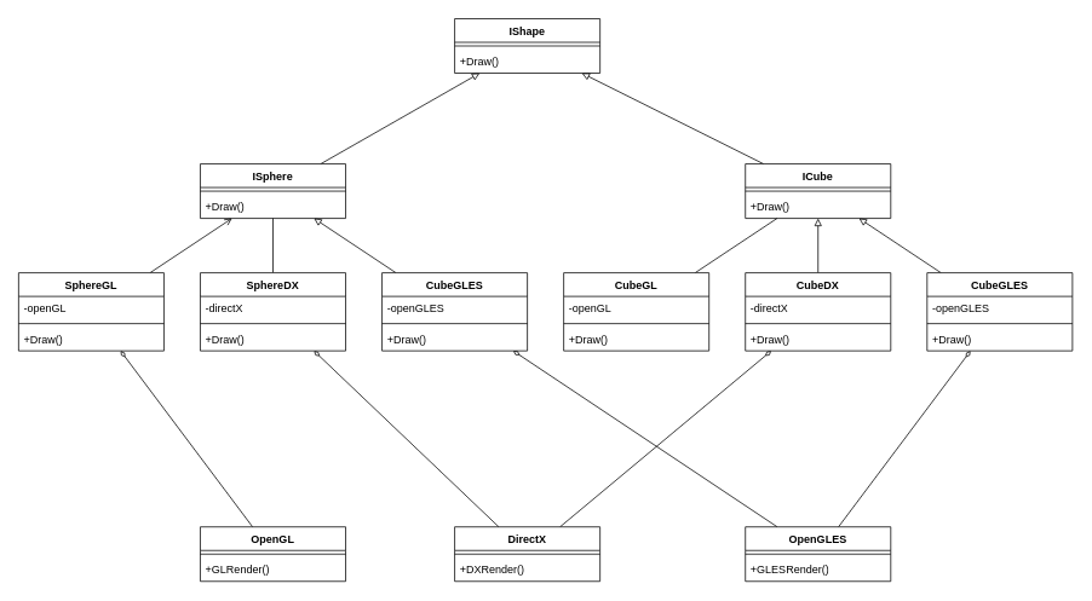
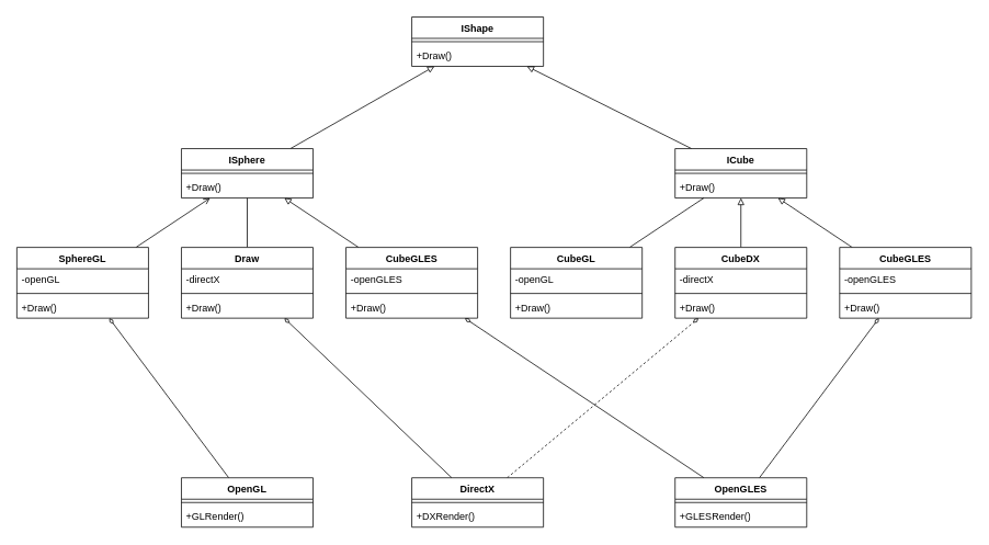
  <mxCell id="0" />
  <mxCell id="1" parent="0" />
  <mxCell id="2" style="edgeStyle=none;rounded=0;orthogonalLoop=1;jettySize=auto;html=1;endArrow=block;endFill=0;" edge="1" parent="1" source="3" target="25"><mxGeometry relative="1" as="geometry" /></mxCell>
  <mxCell id="3" value="ISphere" style="swimlane;fontStyle=1;align=center;verticalAlign=top;childLayout=stackLayout;horizontal=1;startSize=26;horizontalStack=0;resizeParent=1;resizeParentMax=0;resizeLast=0;collapsible=1;marginBottom=0;whiteSpace=wrap;html=1;" vertex="1" parent="1"><mxGeometry x="220" y="180" width="160" height="60" as="geometry" /></mxCell>
  <mxCell id="4" value="" style="line;strokeWidth=1;fillColor=none;align=left;verticalAlign=middle;spacingTop=-1;spacingLeft=3;spacingRight=3;rotatable=0;labelPosition=right;points=[];portConstraint=eastwest;strokeColor=inherit;" vertex="1" parent="3"><mxGeometry y="26" width="160" height="8" as="geometry" /></mxCell>
  <mxCell id="5" value="+Draw()" style="text;strokeColor=none;fillColor=none;align=left;verticalAlign=top;spacingLeft=4;spacingRight=4;overflow=hidden;rotatable=0;points=[[0,0.5],[1,0.5]];portConstraint=eastwest;whiteSpace=wrap;html=1;" vertex="1" parent="3"><mxGeometry y="34" width="160" height="26" as="geometry" /></mxCell>
  <mxCell id="6" style="edgeStyle=none;rounded=0;orthogonalLoop=1;jettySize=auto;html=1;endArrow=diamondThin;endFill=0;" edge="1" parent="1" source="7" target="16"><mxGeometry relative="1" as="geometry" /></mxCell>
  <mxCell id="7" value="OpenGL" style="swimlane;fontStyle=1;align=center;verticalAlign=top;childLayout=stackLayout;horizontal=1;startSize=26;horizontalStack=0;resizeParent=1;resizeParentMax=0;resizeLast=0;collapsible=1;marginBottom=0;whiteSpace=wrap;html=1;" vertex="1" parent="1"><mxGeometry x="220" y="580" width="160" height="60" as="geometry" /></mxCell>
  <mxCell id="8" value="" style="line;strokeWidth=1;fillColor=none;align=left;verticalAlign=middle;spacingTop=-1;spacingLeft=3;spacingRight=3;rotatable=0;labelPosition=right;points=[];portConstraint=eastwest;strokeColor=inherit;" vertex="1" parent="7"><mxGeometry y="26" width="160" height="8" as="geometry" /></mxCell>
  <mxCell id="9" value="+GLRender()" style="text;strokeColor=none;fillColor=none;align=left;verticalAlign=top;spacingLeft=4;spacingRight=4;overflow=hidden;rotatable=0;points=[[0,0.5],[1,0.5]];portConstraint=eastwest;whiteSpace=wrap;html=1;" vertex="1" parent="7"><mxGeometry y="34" width="160" height="26" as="geometry" /></mxCell>
  <mxCell id="10" style="edgeStyle=none;rounded=0;orthogonalLoop=1;jettySize=auto;html=1;endArrow=diamondThin;endFill=0;" edge="1" parent="1" source="12" target="21"><mxGeometry relative="1" as="geometry" /></mxCell>
- <mxCell id="11" style="edgeStyle=none;rounded=0;orthogonalLoop=1;jettySize=auto;html=1;endArrow=diamondThin;endFill=0;" edge="1" parent="1" source="12" target="38"><mxGeometry relative="1" as="geometry" /></mxCell>
+ <mxCell id="11" style="edgeStyle=none;rounded=0;orthogonalLoop=1;jettySize=auto;html=1;endArrow=diamondThin;endFill=0;dashed=1;" edge="1" parent="1" source="12" target="38"><mxGeometry relative="1" as="geometry" /></mxCell>
  <mxCell id="12" value="DirectX" style="swimlane;fontStyle=1;align=center;verticalAlign=top;childLayout=stackLayout;horizontal=1;startSize=26;horizontalStack=0;resizeParent=1;resizeParentMax=0;resizeLast=0;collapsible=1;marginBottom=0;whiteSpace=wrap;html=1;" vertex="1" parent="1"><mxGeometry x="500" y="580" width="160" height="60" as="geometry" /></mxCell>
  <mxCell id="13" value="" style="line;strokeWidth=1;fillColor=none;align=left;verticalAlign=middle;spacingTop=-1;spacingLeft=3;spacingRight=3;rotatable=0;labelPosition=right;points=[];portConstraint=eastwest;strokeColor=inherit;" vertex="1" parent="12"><mxGeometry y="26" width="160" height="8" as="geometry" /></mxCell>
  <mxCell id="14" value="+DXRender()" style="text;strokeColor=none;fillColor=none;align=left;verticalAlign=top;spacingLeft=4;spacingRight=4;overflow=hidden;rotatable=0;points=[[0,0.5],[1,0.5]];portConstraint=eastwest;whiteSpace=wrap;html=1;" vertex="1" parent="12"><mxGeometry y="34" width="160" height="26" as="geometry" /></mxCell>
  <mxCell id="15" style="edgeStyle=none;rounded=0;orthogonalLoop=1;jettySize=auto;html=1;endArrow=open;endFill=0;" edge="1" parent="1" source="16" target="3"><mxGeometry relative="1" as="geometry" /></mxCell>
  <mxCell id="16" value="SphereGL" style="swimlane;fontStyle=1;align=center;verticalAlign=top;childLayout=stackLayout;horizontal=1;startSize=26;horizontalStack=0;resizeParent=1;resizeParentMax=0;resizeLast=0;collapsible=1;marginBottom=0;whiteSpace=wrap;html=1;" vertex="1" parent="1"><mxGeometry x="20" y="300" width="160" height="86" as="geometry" /></mxCell>
  <mxCell id="17" value="-openGL" style="text;strokeColor=none;fillColor=none;align=left;verticalAlign=top;spacingLeft=4;spacingRight=4;overflow=hidden;rotatable=0;points=[[0,0.5],[1,0.5]];portConstraint=eastwest;whiteSpace=wrap;html=1;" vertex="1" parent="16"><mxGeometry y="26" width="160" height="26" as="geometry" /></mxCell>
  <mxCell id="18" value="" style="line;strokeWidth=1;fillColor=none;align=left;verticalAlign=middle;spacingTop=-1;spacingLeft=3;spacingRight=3;rotatable=0;labelPosition=right;points=[];portConstraint=eastwest;strokeColor=inherit;" vertex="1" parent="16"><mxGeometry y="52" width="160" height="8" as="geometry" /></mxCell>
  <mxCell id="19" value="+Draw()" style="text;strokeColor=none;fillColor=none;align=left;verticalAlign=top;spacingLeft=4;spacingRight=4;overflow=hidden;rotatable=0;points=[[0,0.5],[1,0.5]];portConstraint=eastwest;whiteSpace=wrap;html=1;" vertex="1" parent="16"><mxGeometry y="60" width="160" height="26" as="geometry" /></mxCell>
  <mxCell id="20" style="edgeStyle=none;rounded=0;orthogonalLoop=1;jettySize=auto;html=1;endArrow=none;endFill=0;" edge="1" parent="1" source="21" target="3"><mxGeometry relative="1" as="geometry" /></mxCell>
- <mxCell id="21" value="SphereDX" style="swimlane;fontStyle=1;align=center;verticalAlign=top;childLayout=stackLayout;horizontal=1;startSize=26;horizontalStack=0;resizeParent=1;resizeParentMax=0;resizeLast=0;collapsible=1;marginBottom=0;whiteSpace=wrap;html=1;" vertex="1" parent="1"><mxGeometry x="220" y="300" width="160" height="86" as="geometry" /></mxCell>
+ <mxCell id="21" value="Draw" style="swimlane;fontStyle=1;align=center;verticalAlign=top;childLayout=stackLayout;horizontal=1;startSize=26;horizontalStack=0;resizeParent=1;resizeParentMax=0;resizeLast=0;collapsible=1;marginBottom=0;whiteSpace=wrap;html=1;" vertex="1" parent="1"><mxGeometry x="220" y="300" width="160" height="86" as="geometry" /></mxCell>
  <mxCell id="22" value="-directX" style="text;strokeColor=none;fillColor=none;align=left;verticalAlign=top;spacingLeft=4;spacingRight=4;overflow=hidden;rotatable=0;points=[[0,0.5],[1,0.5]];portConstraint=eastwest;whiteSpace=wrap;html=1;" vertex="1" parent="21"><mxGeometry y="26" width="160" height="26" as="geometry" /></mxCell>
  <mxCell id="23" value="" style="line;strokeWidth=1;fillColor=none;align=left;verticalAlign=middle;spacingTop=-1;spacingLeft=3;spacingRight=3;rotatable=0;labelPosition=right;points=[];portConstraint=eastwest;strokeColor=inherit;" vertex="1" parent="21"><mxGeometry y="52" width="160" height="8" as="geometry" /></mxCell>
  <mxCell id="24" value="+Draw()" style="text;strokeColor=none;fillColor=none;align=left;verticalAlign=top;spacingLeft=4;spacingRight=4;overflow=hidden;rotatable=0;points=[[0,0.5],[1,0.5]];portConstraint=eastwest;whiteSpace=wrap;html=1;" vertex="1" parent="21"><mxGeometry y="60" width="160" height="26" as="geometry" /></mxCell>
  <mxCell id="25" value="IShape" style="swimlane;fontStyle=1;align=center;verticalAlign=top;childLayout=stackLayout;horizontal=1;startSize=26;horizontalStack=0;resizeParent=1;resizeParentMax=0;resizeLast=0;collapsible=1;marginBottom=0;whiteSpace=wrap;html=1;" vertex="1" parent="1"><mxGeometry x="500" y="20" width="160" height="60" as="geometry" /></mxCell>
  <mxCell id="26" value="" style="line;strokeWidth=1;fillColor=none;align=left;verticalAlign=middle;spacingTop=-1;spacingLeft=3;spacingRight=3;rotatable=0;labelPosition=right;points=[];portConstraint=eastwest;strokeColor=inherit;" vertex="1" parent="25"><mxGeometry y="26" width="160" height="8" as="geometry" /></mxCell>
  <mxCell id="27" value="+Draw()" style="text;strokeColor=none;fillColor=none;align=left;verticalAlign=top;spacingLeft=4;spacingRight=4;overflow=hidden;rotatable=0;points=[[0,0.5],[1,0.5]];portConstraint=eastwest;whiteSpace=wrap;html=1;" vertex="1" parent="25"><mxGeometry y="34" width="160" height="26" as="geometry" /></mxCell>
  <mxCell id="28" style="edgeStyle=none;rounded=0;orthogonalLoop=1;jettySize=auto;html=1;endArrow=block;endFill=0;" edge="1" parent="1" source="29" target="25"><mxGeometry relative="1" as="geometry" /></mxCell>
  <mxCell id="29" value="ICube" style="swimlane;fontStyle=1;align=center;verticalAlign=top;childLayout=stackLayout;horizontal=1;startSize=26;horizontalStack=0;resizeParent=1;resizeParentMax=0;resizeLast=0;collapsible=1;marginBottom=0;whiteSpace=wrap;html=1;" vertex="1" parent="1"><mxGeometry x="820" y="180" width="160" height="60" as="geometry" /></mxCell>
  <mxCell id="30" value="" style="line;strokeWidth=1;fillColor=none;align=left;verticalAlign=middle;spacingTop=-1;spacingLeft=3;spacingRight=3;rotatable=0;labelPosition=right;points=[];portConstraint=eastwest;strokeColor=inherit;" vertex="1" parent="29"><mxGeometry y="26" width="160" height="8" as="geometry" /></mxCell>
  <mxCell id="31" value="+Draw()" style="text;strokeColor=none;fillColor=none;align=left;verticalAlign=top;spacingLeft=4;spacingRight=4;overflow=hidden;rotatable=0;points=[[0,0.5],[1,0.5]];portConstraint=eastwest;whiteSpace=wrap;html=1;" vertex="1" parent="29"><mxGeometry y="34" width="160" height="26" as="geometry" /></mxCell>
  <mxCell id="32" style="edgeStyle=none;rounded=0;orthogonalLoop=1;jettySize=auto;html=1;endArrow=none;endFill=0;" edge="1" parent="1" source="33" target="29"><mxGeometry relative="1" as="geometry" /></mxCell>
  <mxCell id="33" value="CubeGL" style="swimlane;fontStyle=1;align=center;verticalAlign=top;childLayout=stackLayout;horizontal=1;startSize=26;horizontalStack=0;resizeParent=1;resizeParentMax=0;resizeLast=0;collapsible=1;marginBottom=0;whiteSpace=wrap;html=1;" vertex="1" parent="1"><mxGeometry x="620" y="300" width="160" height="86" as="geometry" /></mxCell>
  <mxCell id="34" value="-openGL" style="text;strokeColor=none;fillColor=none;align=left;verticalAlign=top;spacingLeft=4;spacingRight=4;overflow=hidden;rotatable=0;points=[[0,0.5],[1,0.5]];portConstraint=eastwest;whiteSpace=wrap;html=1;" vertex="1" parent="33"><mxGeometry y="26" width="160" height="26" as="geometry" /></mxCell>
  <mxCell id="35" value="" style="line;strokeWidth=1;fillColor=none;align=left;verticalAlign=middle;spacingTop=-1;spacingLeft=3;spacingRight=3;rotatable=0;labelPosition=right;points=[];portConstraint=eastwest;strokeColor=inherit;" vertex="1" parent="33"><mxGeometry y="52" width="160" height="8" as="geometry" /></mxCell>
  <mxCell id="36" value="+Draw()" style="text;strokeColor=none;fillColor=none;align=left;verticalAlign=top;spacingLeft=4;spacingRight=4;overflow=hidden;rotatable=0;points=[[0,0.5],[1,0.5]];portConstraint=eastwest;whiteSpace=wrap;html=1;" vertex="1" parent="33"><mxGeometry y="60" width="160" height="26" as="geometry" /></mxCell>
  <mxCell id="37" style="edgeStyle=none;rounded=0;orthogonalLoop=1;jettySize=auto;html=1;endArrow=block;endFill=0;" edge="1" parent="1" source="38" target="29"><mxGeometry relative="1" as="geometry" /></mxCell>
  <mxCell id="38" value="CubeDX" style="swimlane;fontStyle=1;align=center;verticalAlign=top;childLayout=stackLayout;horizontal=1;startSize=26;horizontalStack=0;resizeParent=1;resizeParentMax=0;resizeLast=0;collapsible=1;marginBottom=0;whiteSpace=wrap;html=1;" vertex="1" parent="1"><mxGeometry x="820" y="300" width="160" height="86" as="geometry" /></mxCell>
  <mxCell id="39" value="-directX" style="text;strokeColor=none;fillColor=none;align=left;verticalAlign=top;spacingLeft=4;spacingRight=4;overflow=hidden;rotatable=0;points=[[0,0.5],[1,0.5]];portConstraint=eastwest;whiteSpace=wrap;html=1;" vertex="1" parent="38"><mxGeometry y="26" width="160" height="26" as="geometry" /></mxCell>
  <mxCell id="40" value="" style="line;strokeWidth=1;fillColor=none;align=left;verticalAlign=middle;spacingTop=-1;spacingLeft=3;spacingRight=3;rotatable=0;labelPosition=right;points=[];portConstraint=eastwest;strokeColor=inherit;" vertex="1" parent="38"><mxGeometry y="52" width="160" height="8" as="geometry" /></mxCell>
  <mxCell id="41" value="+Draw()" style="text;strokeColor=none;fillColor=none;align=left;verticalAlign=top;spacingLeft=4;spacingRight=4;overflow=hidden;rotatable=0;points=[[0,0.5],[1,0.5]];portConstraint=eastwest;whiteSpace=wrap;html=1;" vertex="1" parent="38"><mxGeometry y="60" width="160" height="26" as="geometry" /></mxCell>
  <mxCell id="42" style="edgeStyle=none;rounded=0;orthogonalLoop=1;jettySize=auto;html=1;endArrow=block;endFill=0;" edge="1" parent="1" source="43" target="29"><mxGeometry relative="1" as="geometry" /></mxCell>
  <mxCell id="43" value="CubeGLES" style="swimlane;fontStyle=1;align=center;verticalAlign=top;childLayout=stackLayout;horizontal=1;startSize=26;horizontalStack=0;resizeParent=1;resizeParentMax=0;resizeLast=0;collapsible=1;marginBottom=0;whiteSpace=wrap;html=1;" vertex="1" parent="1"><mxGeometry x="1020" y="300" width="160" height="86" as="geometry" /></mxCell>
  <mxCell id="44" value="-openGLES" style="text;strokeColor=none;fillColor=none;align=left;verticalAlign=top;spacingLeft=4;spacingRight=4;overflow=hidden;rotatable=0;points=[[0,0.5],[1,0.5]];portConstraint=eastwest;whiteSpace=wrap;html=1;" vertex="1" parent="43"><mxGeometry y="26" width="160" height="26" as="geometry" /></mxCell>
  <mxCell id="45" value="" style="line;strokeWidth=1;fillColor=none;align=left;verticalAlign=middle;spacingTop=-1;spacingLeft=3;spacingRight=3;rotatable=0;labelPosition=right;points=[];portConstraint=eastwest;strokeColor=inherit;" vertex="1" parent="43"><mxGeometry y="52" width="160" height="8" as="geometry" /></mxCell>
  <mxCell id="46" value="+Draw()" style="text;strokeColor=none;fillColor=none;align=left;verticalAlign=top;spacingLeft=4;spacingRight=4;overflow=hidden;rotatable=0;points=[[0,0.5],[1,0.5]];portConstraint=eastwest;whiteSpace=wrap;html=1;" vertex="1" parent="43"><mxGeometry y="60" width="160" height="26" as="geometry" /></mxCell>
  <mxCell id="47" style="edgeStyle=none;rounded=0;orthogonalLoop=1;jettySize=auto;html=1;endArrow=block;endFill=0;" edge="1" parent="1" source="48" target="3"><mxGeometry relative="1" as="geometry" /></mxCell>
  <mxCell id="48" value="CubeGLES" style="swimlane;fontStyle=1;align=center;verticalAlign=top;childLayout=stackLayout;horizontal=1;startSize=26;horizontalStack=0;resizeParent=1;resizeParentMax=0;resizeLast=0;collapsible=1;marginBottom=0;whiteSpace=wrap;html=1;" vertex="1" parent="1"><mxGeometry x="420" y="300" width="160" height="86" as="geometry" /></mxCell>
  <mxCell id="49" value="-openGLES" style="text;strokeColor=none;fillColor=none;align=left;verticalAlign=top;spacingLeft=4;spacingRight=4;overflow=hidden;rotatable=0;points=[[0,0.5],[1,0.5]];portConstraint=eastwest;whiteSpace=wrap;html=1;" vertex="1" parent="48"><mxGeometry y="26" width="160" height="26" as="geometry" /></mxCell>
  <mxCell id="50" value="" style="line;strokeWidth=1;fillColor=none;align=left;verticalAlign=middle;spacingTop=-1;spacingLeft=3;spacingRight=3;rotatable=0;labelPosition=right;points=[];portConstraint=eastwest;strokeColor=inherit;" vertex="1" parent="48"><mxGeometry y="52" width="160" height="8" as="geometry" /></mxCell>
  <mxCell id="51" value="+Draw()" style="text;strokeColor=none;fillColor=none;align=left;verticalAlign=top;spacingLeft=4;spacingRight=4;overflow=hidden;rotatable=0;points=[[0,0.5],[1,0.5]];portConstraint=eastwest;whiteSpace=wrap;html=1;" vertex="1" parent="48"><mxGeometry y="60" width="160" height="26" as="geometry" /></mxCell>
  <mxCell id="52" style="edgeStyle=none;rounded=0;orthogonalLoop=1;jettySize=auto;html=1;endArrow=diamondThin;endFill=0;" edge="1" parent="1" source="54" target="48"><mxGeometry relative="1" as="geometry" /></mxCell>
  <mxCell id="53" style="edgeStyle=none;rounded=0;orthogonalLoop=1;jettySize=auto;html=1;endArrow=diamondThin;endFill=0;" edge="1" parent="1" source="54" target="43"><mxGeometry relative="1" as="geometry" /></mxCell>
  <mxCell id="54" value="OpenGLES" style="swimlane;fontStyle=1;align=center;verticalAlign=top;childLayout=stackLayout;horizontal=1;startSize=26;horizontalStack=0;resizeParent=1;resizeParentMax=0;resizeLast=0;collapsible=1;marginBottom=0;whiteSpace=wrap;html=1;" vertex="1" parent="1"><mxGeometry x="820" y="580" width="160" height="60" as="geometry" /></mxCell>
  <mxCell id="55" value="" style="line;strokeWidth=1;fillColor=none;align=left;verticalAlign=middle;spacingTop=-1;spacingLeft=3;spacingRight=3;rotatable=0;labelPosition=right;points=[];portConstraint=eastwest;strokeColor=inherit;" vertex="1" parent="54"><mxGeometry y="26" width="160" height="8" as="geometry" /></mxCell>
  <mxCell id="56" value="+GLESRender()" style="text;strokeColor=none;fillColor=none;align=left;verticalAlign=top;spacingLeft=4;spacingRight=4;overflow=hidden;rotatable=0;points=[[0,0.5],[1,0.5]];portConstraint=eastwest;whiteSpace=wrap;html=1;" vertex="1" parent="54"><mxGeometry y="34" width="160" height="26" as="geometry" /></mxCell>
